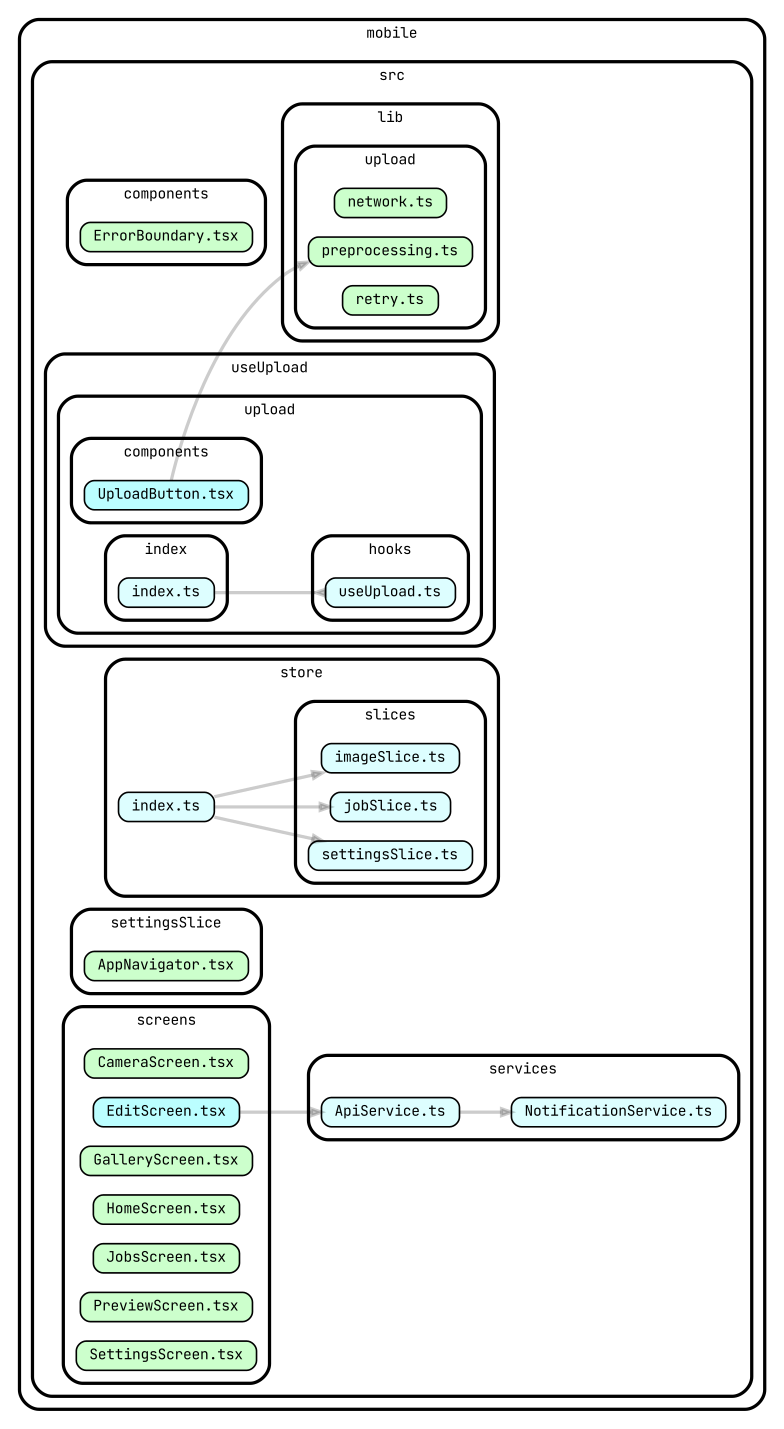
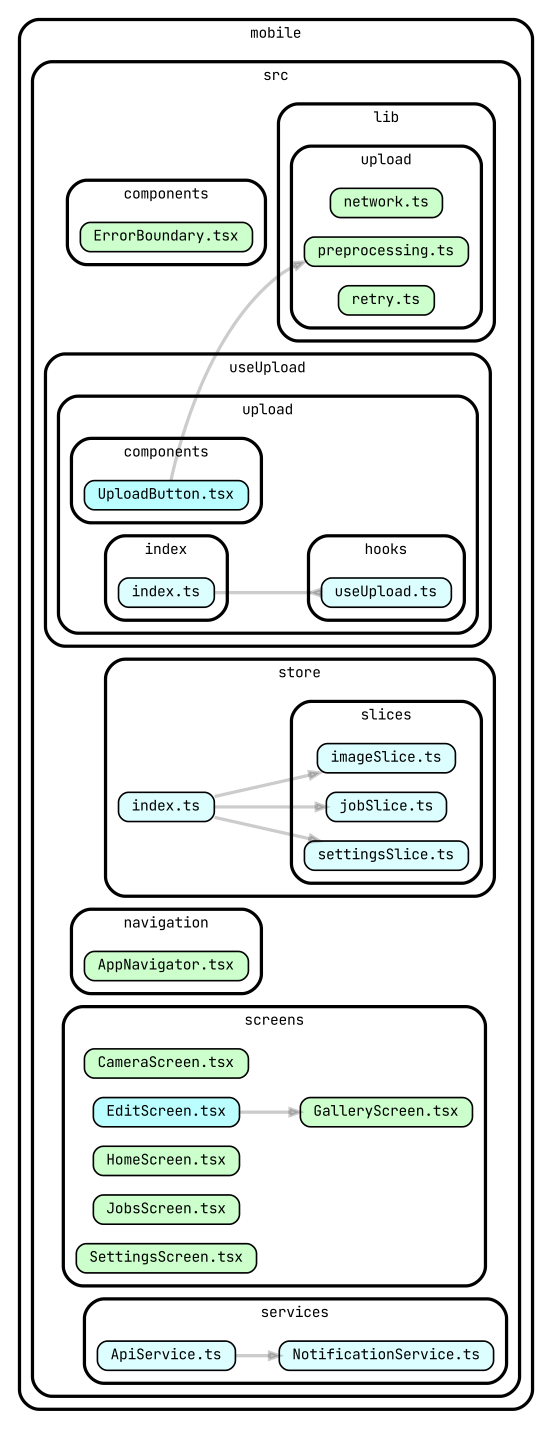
  strict digraph {
    compound=true
    fillcolor="#ffffff"
    fontname="JetBrains Mono"
    fontsize=9
    nodesep=0.16
    rankdir=LR
    ranksep=0.18
    splines=true
    style="rounded,bold,filled"
    node [color=black fillcolor="#ccffcc" fontcolor=black fontname="JetBrains Mono" fontsize=9 shape=box style="rounded, filled"]
    edge [arrowhead=normal arrowsize=0.6 color="#00000033" fontname="JetBrains Mono" fontsize=9 penwidth=2.0]
    n1 [height=0.2 label=<ErrorBoundary.tsx>]
    n2 [fillcolor="#bbfeff" height=0.2 label=<UploadButton.tsx>]
    n3 [fillcolor="#ddfeff" height=0.2 label=<useUpload.ts>]
    n4 [fillcolor="#ddfeff" height=0.2 label=<index.ts>]
    n5 [height=0.2 label=<network.ts>]
    n6 [height=0.2 label=<preprocessing.ts>]
    n7 [height=0.2 label=<retry.ts>]
    n8 [fillcolor="#ddfeff" height=0.2 label=<imageSlice.ts>]
    n9 [fillcolor="#ddfeff" height=0.2 label=<jobSlice.ts>]
    n10 [fillcolor="#ddfeff" height=0.2 label=<settingsSlice.ts>]
    n11 [fillcolor="#ddfeff" height=0.2 label=<index.ts>]
    n12 [height=0.2 label=<AppNavigator.tsx>]
    n13 [height=0.2 label=<CameraScreen.tsx>]
    n14 [fillcolor="#bbfeff" height=0.2 label=<EditScreen.tsx>]
    n15 [height=0.2 label=<GalleryScreen.tsx>]
    n16 [height=0.2 label=<HomeScreen.tsx>]
    n17 [height=0.2 label=<JobsScreen.tsx>]
-   n18 [height=0.2 label=<PreviewScreen.tsx>]
    n19 [height=0.2 label=<SettingsScreen.tsx>]
    n20 [fillcolor="#ddfeff" height=0.2 label=<ApiService.ts>]
    n21 [fillcolor="#ddfeff" height=0.2 label=<NotificationService.ts>]
    subgraph cluster_1 {
      label=mobile
      subgraph cluster_2 {
        label=src
        subgraph cluster_3 {
          label=components
          n1
        }
        subgraph cluster_4 {
          label=useUpload
          subgraph cluster_5 {
            label=upload
            subgraph cluster_6 {
              label=components
              n2
            }
            subgraph cluster_7 {
              label=hooks
              n3
            }
            subgraph cluster_8 {
              label=index
              n4
            }
          }
        }
        subgraph cluster_9 {
          label=lib
          subgraph cluster_10 {
            label=upload
            n5
            n6
            n7
          }
        }
        subgraph cluster_11 {
          label=store
          n11
          subgraph cluster_12 {
            label=slices
            n8
            n9
            n10
          }
        }
        subgraph cluster_13 {
-         label=settingsSlice
+         label=navigation
          n12
        }
        subgraph cluster_14 {
          label=screens
          n13
          n14
          n15
          n16
          n17
-         n18
          n19
        }
        subgraph cluster_15 {
          label=services
          n20
          n21
        }
      }
    }
    n2 -> n6
    n4 -> n3 [arrowhead=inv]
    n11 -> n8
    n11 -> n9
    n11 -> n10
-   n14 -> n20
+   n14 -> n15
    n20 -> n21
  }
